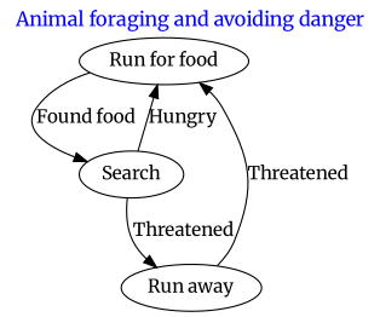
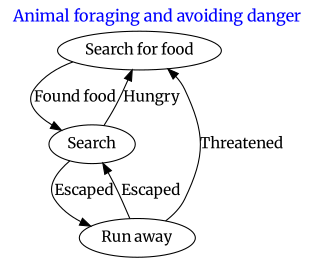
  digraph {
    fontcolor=blue
    fontname=Merriweather
    fontsize=15
    label="Animal foraging and avoiding danger"
    labelloc=top
    node [fontname=Merriweather]
    edge [fontname=Merriweather]
-   n1 [label="Run for food"]
+   n1 [label="Search for food"]
    n2 [label=Search]
    n3 [label="Run away"]
    n1 -> n2 [label="Found food"]
    n2 -> n1 [label=Hungry]
-   n2 -> n3 [label=Threatened]
+   n2 -> n3 [label=Escaped]
    n3 -> n1 [label=Threatened]
+   n3 -> n2 [label=Escaped]
  }
